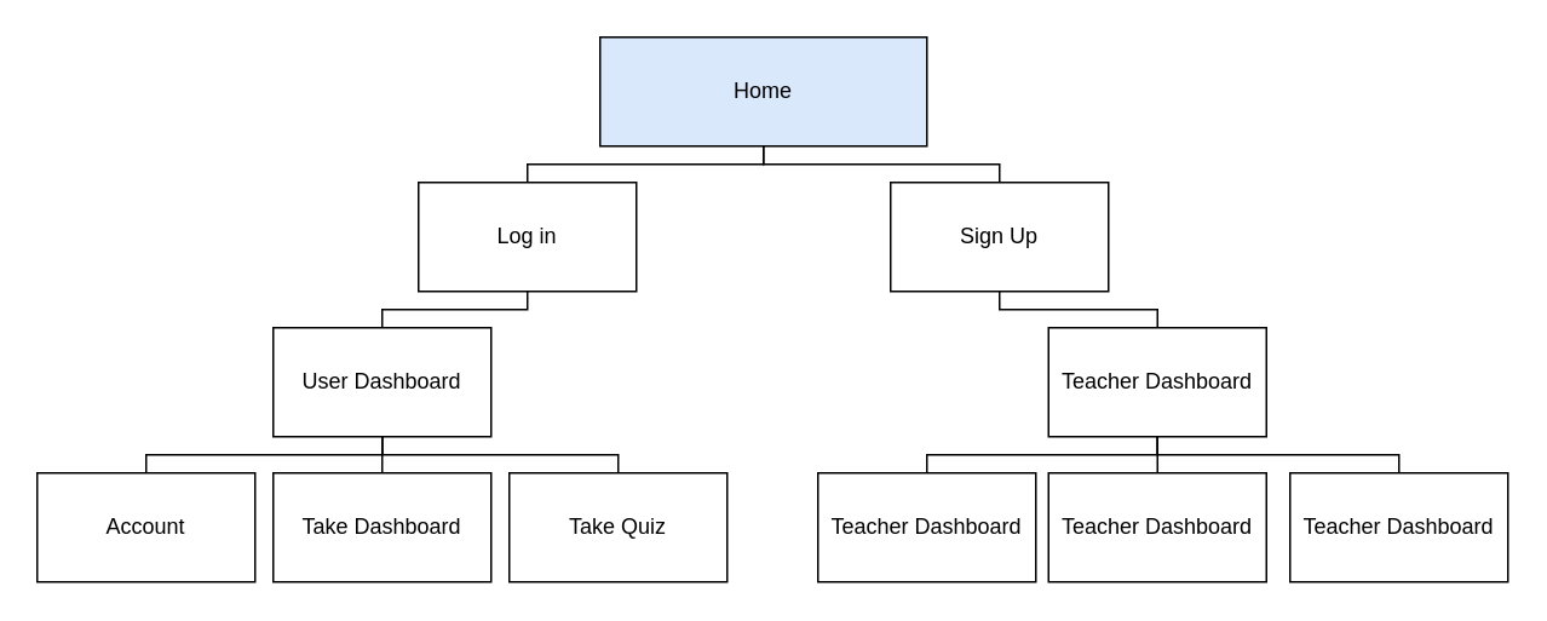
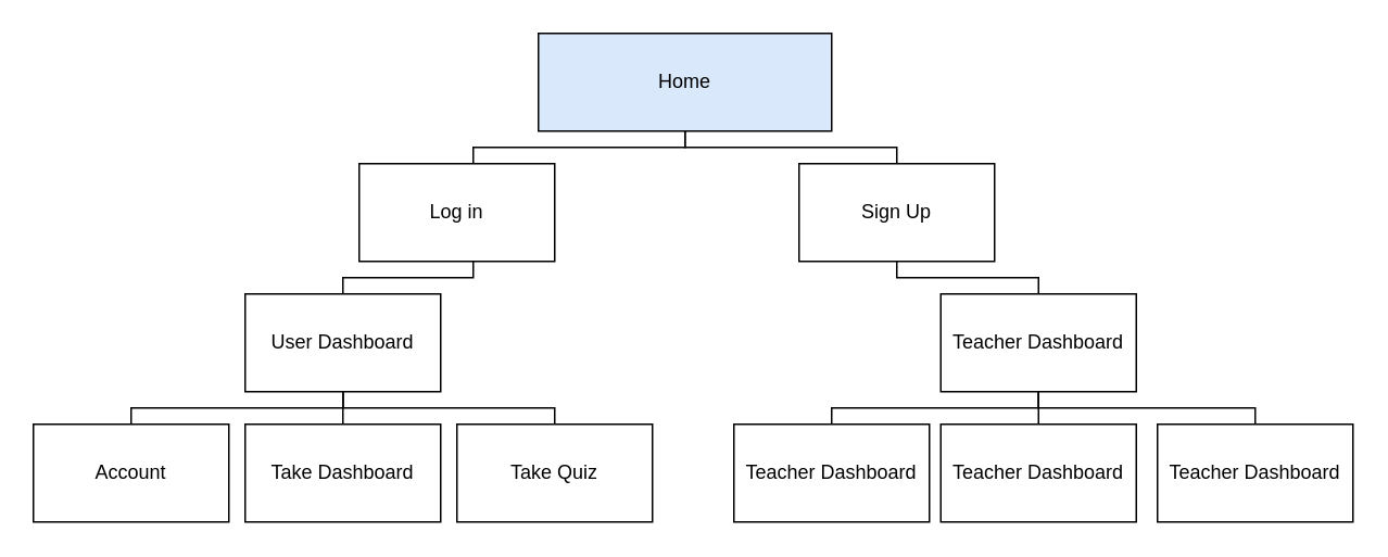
  <mxCell id="0" />
  <mxCell id="1" parent="0" />
  <mxCell id="2" style="rounded=0;orthogonalLoop=1;jettySize=auto;html=1;entryX=0.5;entryY=0;entryDx=0;entryDy=0;edgeStyle=orthogonalEdgeStyle;endArrow=none;endFill=0;" edge="1" parent="1" source="4" target="6"><mxGeometry relative="1" as="geometry"><Array as="points"><mxPoint x="420" y="90" /><mxPoint x="290" y="90" /></Array></mxGeometry></mxCell>
  <mxCell id="3" style="edgeStyle=orthogonalEdgeStyle;rounded=0;orthogonalLoop=1;jettySize=auto;html=1;endArrow=none;endFill=0;" edge="1" parent="1" source="4" target="8"><mxGeometry relative="1" as="geometry"><Array as="points"><mxPoint x="420" y="90" /><mxPoint x="550" y="90" /></Array></mxGeometry></mxCell>
  <mxCell id="4" value="Home" style="rounded=0;whiteSpace=wrap;html=1;fillColor=#dae8fc;" vertex="1" parent="1"><mxGeometry x="330" y="20" width="180" height="60" as="geometry" /></mxCell>
  <mxCell id="5" style="edgeStyle=orthogonalEdgeStyle;rounded=0;orthogonalLoop=1;jettySize=auto;html=1;entryX=0.5;entryY=0;entryDx=0;entryDy=0;endArrow=none;endFill=0;" edge="1" parent="1" source="6" target="13"><mxGeometry relative="1" as="geometry"><Array as="points"><mxPoint x="290" y="170" /><mxPoint x="210" y="170" /></Array></mxGeometry></mxCell>
- <mxCell id="6" value="Log in" style="rounded=0;whiteSpace=wrap;html=1;" vertex="1" parent="1"><mxGeometry x="230" y="100" width="120" height="60" as="geometry" /></mxCell>
+ <mxCell id="6" value="Log in" style="rounded=0;whiteSpace=wrap;html=1;" vertex="1" parent="1"><mxGeometry x="220" y="100" width="120" height="60" as="geometry" /></mxCell>
  <mxCell id="7" style="edgeStyle=orthogonalEdgeStyle;rounded=0;orthogonalLoop=1;jettySize=auto;html=1;entryX=0.5;entryY=0;entryDx=0;entryDy=0;endArrow=none;endFill=0;" edge="1" parent="1" source="8" target="19"><mxGeometry relative="1" as="geometry"><Array as="points"><mxPoint x="550" y="170" /><mxPoint x="637" y="170" /></Array></mxGeometry></mxCell>
  <mxCell id="8" value="Sign Up" style="rounded=0;whiteSpace=wrap;html=1;" vertex="1" parent="1"><mxGeometry x="490" y="100" width="120" height="60" as="geometry" /></mxCell>
  <mxCell id="9" value="Account" style="rounded=0;whiteSpace=wrap;html=1;" vertex="1" parent="1"><mxGeometry x="20" y="260" width="120" height="60" as="geometry" /></mxCell>
  <mxCell id="10" style="edgeStyle=orthogonalEdgeStyle;rounded=0;orthogonalLoop=1;jettySize=auto;html=1;entryX=0.5;entryY=0;entryDx=0;entryDy=0;endArrow=none;endFill=0;" edge="1" parent="1" source="13" target="14"><mxGeometry relative="1" as="geometry" /></mxCell>
  <mxCell id="11" style="edgeStyle=orthogonalEdgeStyle;rounded=0;orthogonalLoop=1;jettySize=auto;html=1;endArrow=none;endFill=0;" edge="1" parent="1" source="13" target="15"><mxGeometry relative="1" as="geometry"><Array as="points"><mxPoint x="210" y="250" /><mxPoint x="340" y="250" /></Array></mxGeometry></mxCell>
  <mxCell id="12" style="edgeStyle=orthogonalEdgeStyle;rounded=0;orthogonalLoop=1;jettySize=auto;html=1;endArrow=none;endFill=0;" edge="1" parent="1" source="13" target="9"><mxGeometry relative="1" as="geometry"><Array as="points"><mxPoint x="210" y="250" /><mxPoint x="80" y="250" /></Array></mxGeometry></mxCell>
  <mxCell id="13" value="User Dashboard" style="rounded=0;whiteSpace=wrap;html=1;" vertex="1" parent="1"><mxGeometry x="150" y="180" width="120" height="60" as="geometry" /></mxCell>
  <mxCell id="14" value="Take Dashboard" style="rounded=0;whiteSpace=wrap;html=1;" vertex="1" parent="1"><mxGeometry x="150" y="260" width="120" height="60" as="geometry" /></mxCell>
  <mxCell id="15" value="Take Quiz" style="rounded=0;whiteSpace=wrap;html=1;" vertex="1" parent="1"><mxGeometry x="280" y="260" width="120" height="60" as="geometry" /></mxCell>
  <mxCell id="16" style="edgeStyle=orthogonalEdgeStyle;rounded=0;orthogonalLoop=1;jettySize=auto;html=1;endArrow=none;endFill=0;" edge="1" parent="1" source="19" target="20"><mxGeometry relative="1" as="geometry" /></mxCell>
  <mxCell id="17" style="edgeStyle=orthogonalEdgeStyle;rounded=0;orthogonalLoop=1;jettySize=auto;html=1;endArrow=none;endFill=0;" edge="1" parent="1" source="19" target="22"><mxGeometry relative="1" as="geometry"><Array as="points"><mxPoint x="637" y="250" /><mxPoint x="770" y="250" /></Array></mxGeometry></mxCell>
  <mxCell id="18" style="edgeStyle=orthogonalEdgeStyle;rounded=0;orthogonalLoop=1;jettySize=auto;html=1;endArrow=none;endFill=0;" edge="1" parent="1" source="19" target="21"><mxGeometry relative="1" as="geometry"><Array as="points"><mxPoint x="637" y="250" /><mxPoint x="510" y="250" /></Array></mxGeometry></mxCell>
  <mxCell id="19" value="Teacher Dashboard" style="rounded=0;whiteSpace=wrap;html=1;" vertex="1" parent="1"><mxGeometry x="577" y="180" width="120" height="60" as="geometry" /></mxCell>
  <mxCell id="20" value="Teacher Dashboard" style="rounded=0;whiteSpace=wrap;html=1;" vertex="1" parent="1"><mxGeometry x="577" y="260" width="120" height="60" as="geometry" /></mxCell>
  <mxCell id="21" value="Teacher Dashboard" style="rounded=0;whiteSpace=wrap;html=1;" vertex="1" parent="1"><mxGeometry x="450" y="260" width="120" height="60" as="geometry" /></mxCell>
  <mxCell id="22" value="Teacher Dashboard" style="rounded=0;whiteSpace=wrap;html=1;" vertex="1" parent="1"><mxGeometry x="710" y="260" width="120" height="60" as="geometry" /></mxCell>
